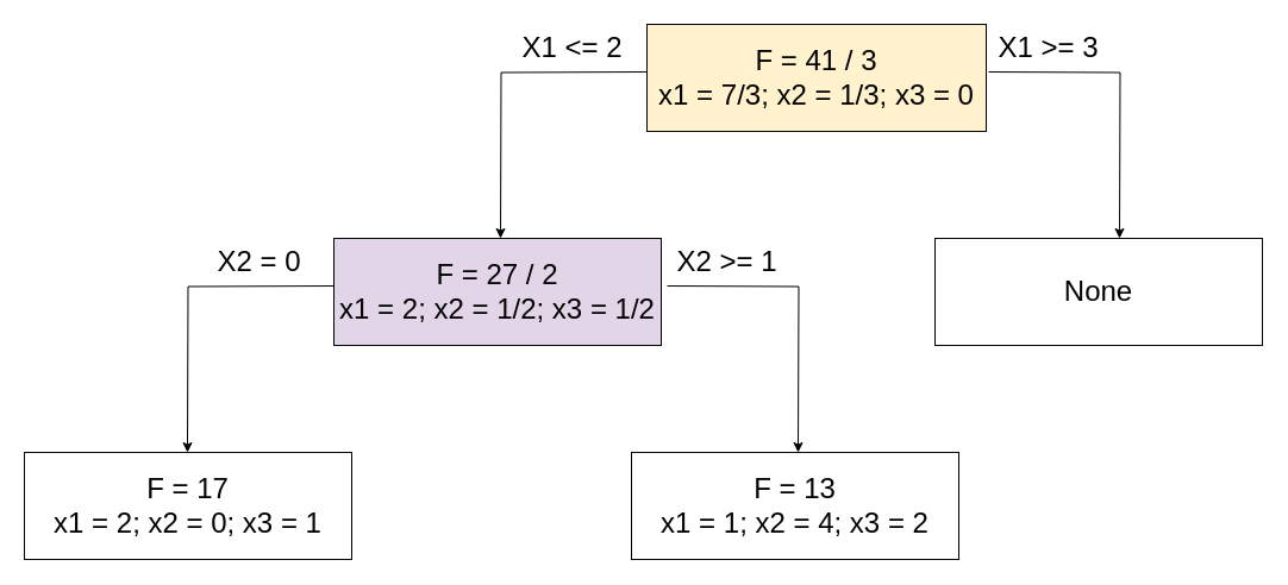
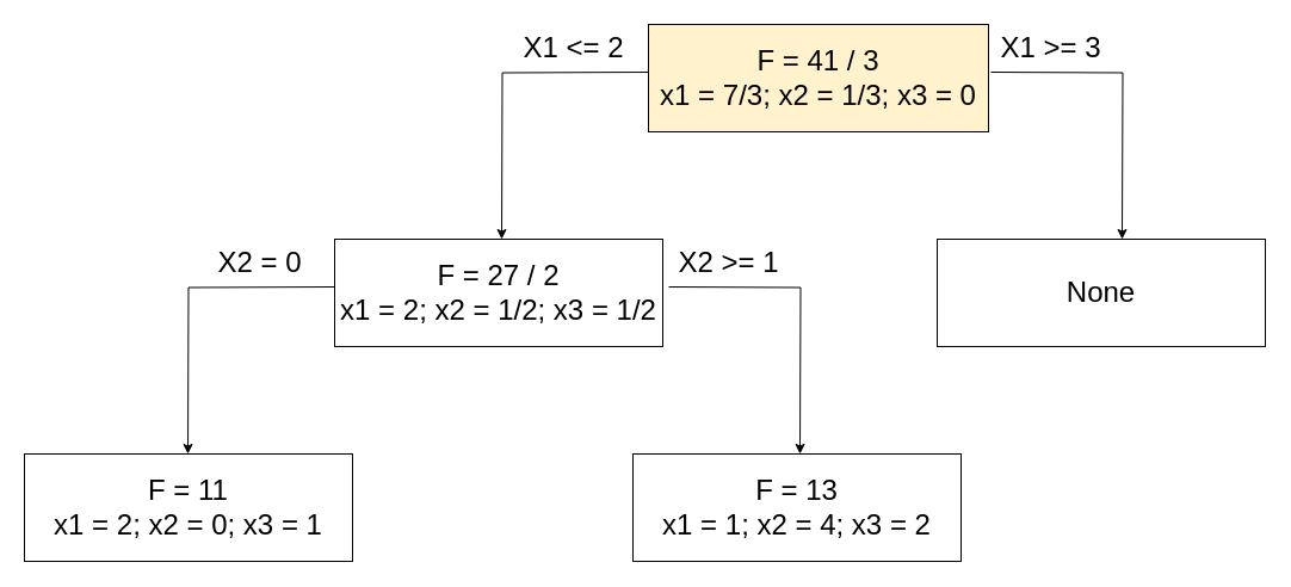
  <mxCell id="0" />
  <mxCell id="1" parent="0" />
  <mxCell id="2" value="&lt;font style=&quot;font-size: 24px&quot;&gt;F = 41 / 3&lt;br&gt;x1 = 7/3; x2 = 1/3; x3 = 0&lt;br&gt;&lt;/font&gt;" style="rounded=0;whiteSpace=wrap;html=1;fillColor=#fff2cc;" parent="1" vertex="1"><mxGeometry x="543" y="20" width="285" height="90" as="geometry" /></mxCell>
  <mxCell id="3" value="&lt;span style=&quot;font-size: 24px&quot;&gt;X1 &amp;lt;= 2&lt;/span&gt;" style="endArrow=classic;html=1;rounded=0;edgeStyle=orthogonalEdgeStyle;" parent="1" edge="1"><mxGeometry x="-0.521" y="-20" width="50" height="50" relative="1" as="geometry"><mxPoint x="543" y="60" as="sourcePoint" /><mxPoint x="420" y="200" as="targetPoint" /><mxPoint as="offset" /></mxGeometry></mxCell>
  <mxCell id="4" value="&lt;font style=&quot;font-size: 24px&quot;&gt;X1 &amp;gt;= 3&lt;/font&gt;" style="endArrow=classic;html=1;rounded=0;edgeStyle=orthogonalEdgeStyle;" parent="1" edge="1"><mxGeometry x="-0.6" y="20" width="50" height="50" relative="1" as="geometry"><mxPoint x="830" y="60" as="sourcePoint" /><mxPoint x="940" y="200" as="targetPoint" /><mxPoint as="offset" /></mxGeometry></mxCell>
- <mxCell id="5" value="&lt;font style=&quot;font-size: 24px&quot;&gt;F = 27 / 2&lt;br&gt;x1 = 2; x2 = 1/2; x3 = 1/2&lt;br&gt;&lt;/font&gt;" style="rounded=0;whiteSpace=wrap;html=1;fillColor=#e1d5e7;" parent="1" vertex="1"><mxGeometry x="280" y="200" width="275" height="90" as="geometry" /></mxCell>
+ <mxCell id="5" value="&lt;font style=&quot;font-size: 24px&quot;&gt;F = 27 / 2&lt;br&gt;x1 = 2; x2 = 1/2; x3 = 1/2&lt;br&gt;&lt;/font&gt;" style="rounded=0;whiteSpace=wrap;html=1;" parent="1" vertex="1"><mxGeometry x="280" y="200" width="275" height="90" as="geometry" /></mxCell>
  <mxCell id="6" value="&lt;font style=&quot;font-size: 24px&quot;&gt;None&lt;br&gt;&lt;/font&gt;" style="rounded=0;whiteSpace=wrap;html=1;" parent="1" vertex="1"><mxGeometry x="785" y="200" width="275" height="90" as="geometry" /></mxCell>
  <mxCell id="7" value="&lt;span style=&quot;font-size: 24px&quot;&gt;X2 = 0&lt;/span&gt;" style="endArrow=classic;html=1;rounded=0;edgeStyle=orthogonalEdgeStyle;" parent="1" edge="1"><mxGeometry x="-0.521" y="-20" width="50" height="50" relative="1" as="geometry"><mxPoint x="280" y="240" as="sourcePoint" /><mxPoint x="157" y="380" as="targetPoint" /><mxPoint as="offset" /></mxGeometry></mxCell>
  <mxCell id="8" value="&lt;font style=&quot;font-size: 24px&quot;&gt;X2 &amp;gt;= 1&lt;/font&gt;" style="endArrow=classic;html=1;rounded=0;edgeStyle=orthogonalEdgeStyle;" parent="1" edge="1"><mxGeometry x="-0.6" y="20" width="50" height="50" relative="1" as="geometry"><mxPoint x="560" y="240" as="sourcePoint" /><mxPoint x="670" y="380" as="targetPoint" /><mxPoint as="offset" /></mxGeometry></mxCell>
- <mxCell id="9" value="&lt;font style=&quot;font-size: 24px&quot;&gt;F = 17&lt;br&gt;x1 = 2; x2 = 0; x3 = 1&lt;br&gt;&lt;/font&gt;" style="rounded=0;whiteSpace=wrap;html=1;" parent="1" vertex="1"><mxGeometry x="20" y="380" width="275" height="90" as="geometry" /></mxCell>
+ <mxCell id="9" value="&lt;font style=&quot;font-size: 24px&quot;&gt;F = 11&lt;br&gt;x1 = 2; x2 = 0; x3 = 1&lt;br&gt;&lt;/font&gt;" style="rounded=0;whiteSpace=wrap;html=1;" parent="1" vertex="1"><mxGeometry x="20" y="380" width="275" height="90" as="geometry" /></mxCell>
  <mxCell id="10" value="&lt;font style=&quot;font-size: 24px&quot;&gt;F = 13&lt;br&gt;x1 = 1; x2 = 4; x3 = 2&lt;br&gt;&lt;/font&gt;" style="rounded=0;whiteSpace=wrap;html=1;" parent="1" vertex="1"><mxGeometry x="530" y="380" width="275" height="90" as="geometry" /></mxCell>
